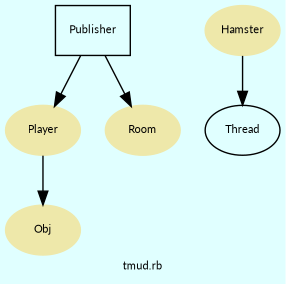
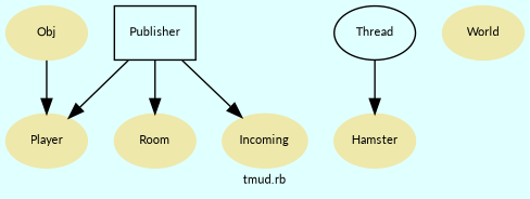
  digraph {
    bgcolor=lightcyan1
    compound=true
    fontname=Lato
    fontsize=8
    label="tmud.rb"
    node [color=palegoldenrod fontcolor=black fontname=Lato fontsize=8 shape=ellipse style=filled]
    edge [fontname=Lato]
    n1 [label=Player]
    n2 [label=Obj]
    n3 [label=Room]
    n4 [label=Hamster]
+   n5 [label=World]
+   n6 [label=Incoming]
    n7 [color=black label=Publisher shape=box fontcolor="" style=""]
    n8 [color=black label=Thread fontcolor="" shape="" style=""]
-   n1 -> n2
+   n2 -> n1
    n7 -> n1
    n7 -> n3
-   n4 -> n8
+   n7 -> n6
+   n8 -> n4
  }
